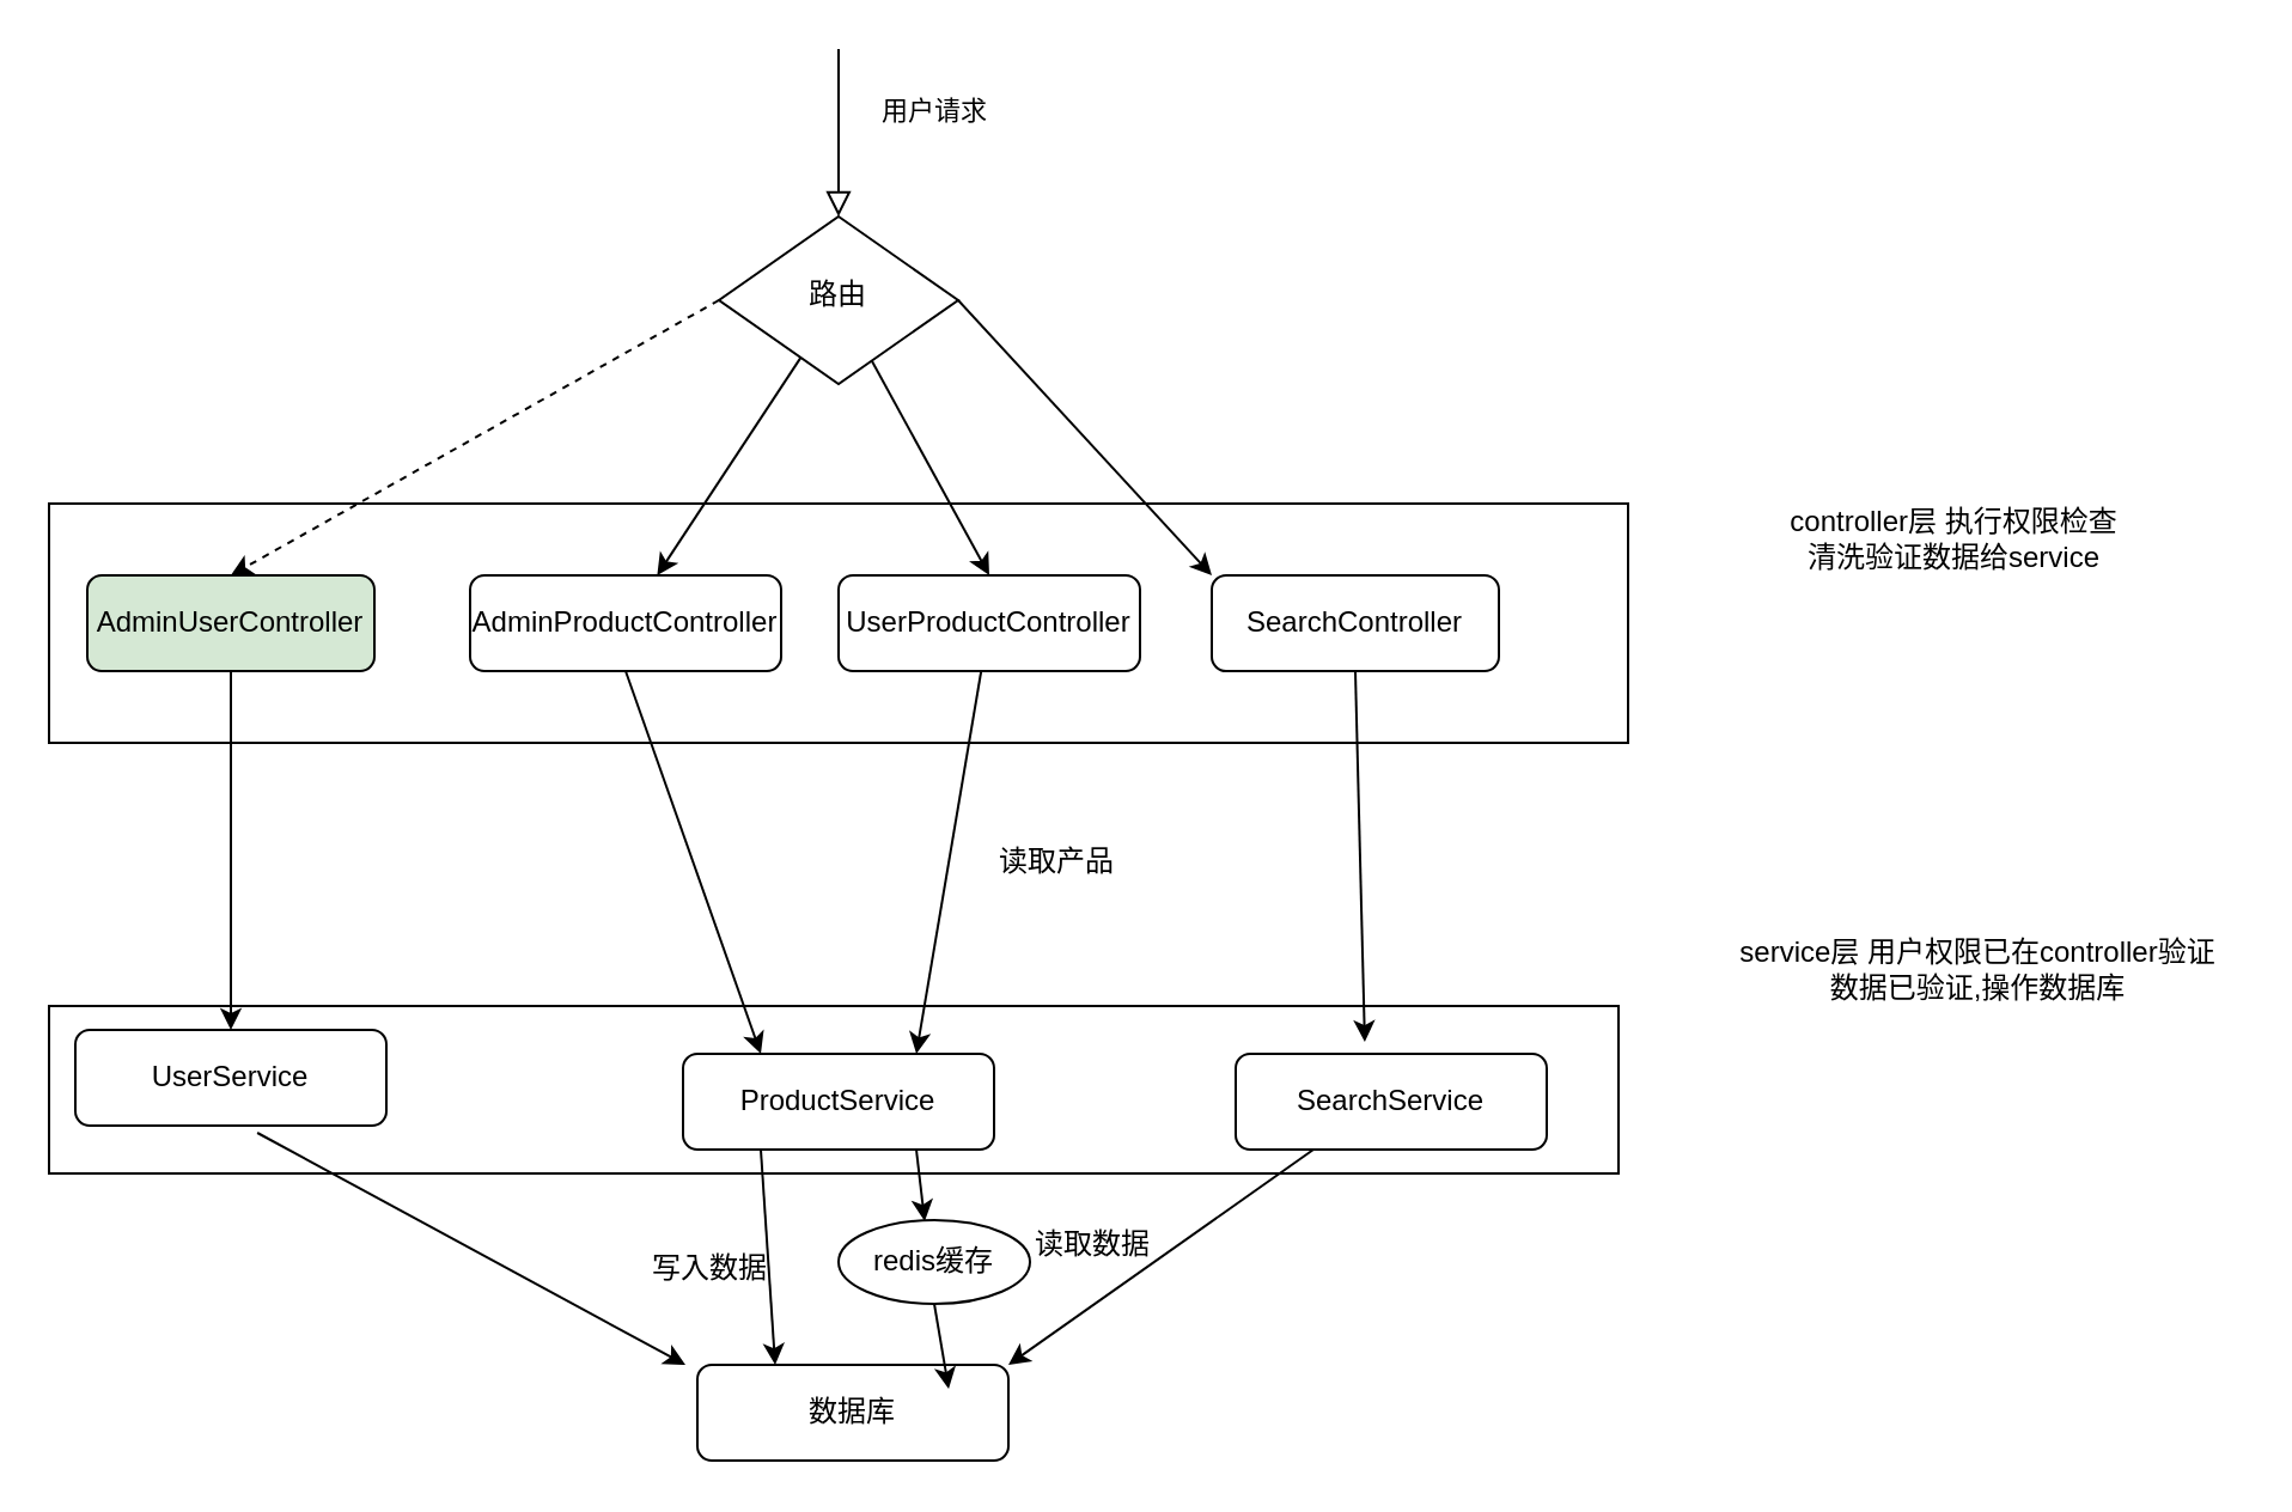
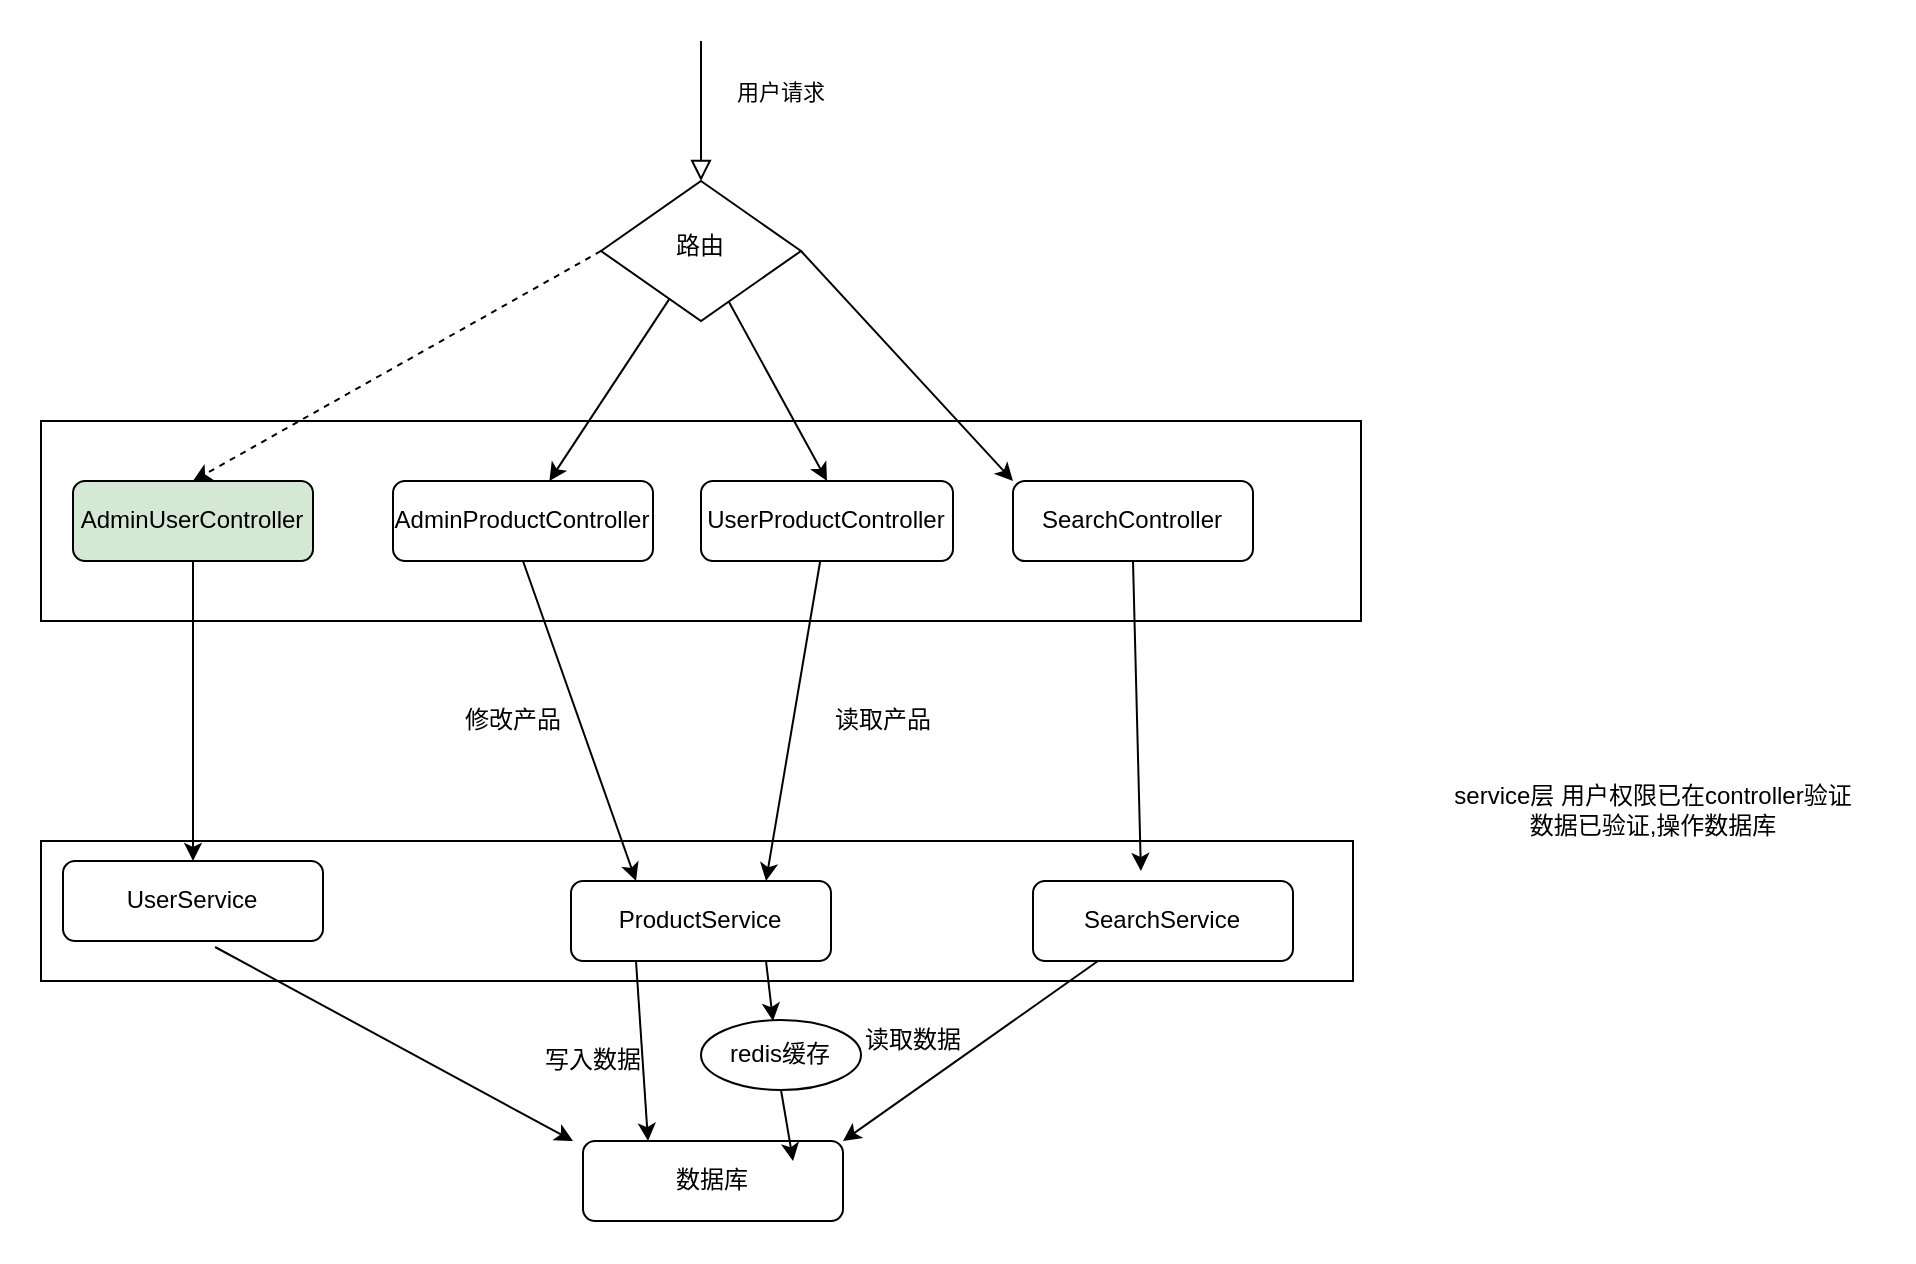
  <mxCell id="0" />
  <mxCell id="1" parent="0" />
  <mxCell id="2" value="" style="rounded=0;whiteSpace=wrap;html=1;" parent="1" vertex="1"><mxGeometry x="20" y="420" width="656" height="70" as="geometry" /></mxCell>
  <mxCell id="3" value="" style="rounded=0;whiteSpace=wrap;html=1;" parent="1" vertex="1"><mxGeometry x="20" y="210" width="660" height="100" as="geometry" /></mxCell>
  <mxCell id="4" value="用户请求" style="rounded=0;html=1;jettySize=auto;orthogonalLoop=1;fontSize=11;endArrow=block;endFill=0;endSize=8;strokeWidth=1;shadow=0;labelBackgroundColor=none;edgeStyle=orthogonalEdgeStyle;" parent="1" target="5" edge="1"><mxGeometry x="-0.25" y="40" relative="1" as="geometry"><mxPoint x="350" y="20" as="sourcePoint" /><Array as="points"><mxPoint x="350" y="30" /><mxPoint x="350" y="30" /></Array><mxPoint as="offset" /></mxGeometry></mxCell>
  <mxCell id="5" value="路由" style="rhombus;whiteSpace=wrap;html=1;shadow=0;fontFamily=Helvetica;fontSize=12;align=center;strokeWidth=1;spacing=6;spacingTop=-4;" parent="1" vertex="1"><mxGeometry x="300" y="90" width="100" height="70" as="geometry" /></mxCell>
  <mxCell id="6" value="UserProductController" style="rounded=1;whiteSpace=wrap;html=1;fontSize=12;glass=0;strokeWidth=1;shadow=0;" parent="1" vertex="1"><mxGeometry x="350" y="240" width="126" height="40" as="geometry" /></mxCell>
  <mxCell id="7" value="AdminUserController" style="rounded=1;whiteSpace=wrap;html=1;fontSize=12;glass=0;strokeWidth=1;shadow=0;fillColor=#d5e8d4;" parent="1" vertex="1"><mxGeometry x="36" y="240" width="120" height="40" as="geometry" /></mxCell>
  <mxCell id="8" value="" style="endArrow=classic;html=1;rounded=0;exitX=0;exitY=0.5;exitDx=0;exitDy=0;entryX=0.5;entryY=0;entryDx=0;entryDy=0;dashed=1;" parent="1" source="5" target="7" edge="1"><mxGeometry width="50" height="50" relative="1" as="geometry"><mxPoint x="326" y="380" as="sourcePoint" /><mxPoint x="376" y="330" as="targetPoint" /></mxGeometry></mxCell>
  <mxCell id="9" value="" style="endArrow=classic;html=1;rounded=0;entryX=0.5;entryY=0;entryDx=0;entryDy=0;" parent="1" source="5" target="6" edge="1"><mxGeometry width="50" height="50" relative="1" as="geometry"><mxPoint x="326" y="380" as="sourcePoint" /><mxPoint x="376" y="330" as="targetPoint" /><Array as="points" /></mxGeometry></mxCell>
  <mxCell id="10" value="SearchController" style="rounded=1;whiteSpace=wrap;html=1;fontSize=12;glass=0;strokeWidth=1;shadow=0;" parent="1" vertex="1"><mxGeometry x="506" y="240" width="120" height="40" as="geometry" /></mxCell>
  <mxCell id="11" value="" style="endArrow=classic;html=1;rounded=0;exitX=1;exitY=0.5;exitDx=0;exitDy=0;entryX=0;entryY=0;entryDx=0;entryDy=0;" parent="1" source="5" target="10" edge="1"><mxGeometry width="50" height="50" relative="1" as="geometry"><mxPoint x="326" y="380" as="sourcePoint" /><mxPoint x="376" y="330" as="targetPoint" /></mxGeometry></mxCell>
- <mxCell id="12" value="controller层 执行权限检查&lt;br&gt;清洗验证数据给service" style="text;html=1;align=center;verticalAlign=middle;resizable=0;points=[];autosize=1;strokeColor=none;fillColor=none;" parent="1" vertex="1"><mxGeometry x="736" y="205" width="160" height="40" as="geometry" /></mxCell>
  <mxCell id="13" value="" style="endArrow=classic;html=1;rounded=0;" parent="1" source="5" target="16" edge="1"><mxGeometry width="50" height="50" relative="1" as="geometry"><mxPoint x="326" y="380" as="sourcePoint" /><mxPoint x="376" y="330" as="targetPoint" /></mxGeometry></mxCell>
  <mxCell id="14" value="ProductService" style="rounded=1;whiteSpace=wrap;html=1;fontSize=12;glass=0;strokeWidth=1;shadow=0;" parent="1" vertex="1"><mxGeometry x="285" y="440" width="130" height="40" as="geometry" /></mxCell>
  <mxCell id="15" value="" style="endArrow=classic;html=1;rounded=0;entryX=0.25;entryY=0;entryDx=0;entryDy=0;exitX=0.5;exitY=1;exitDx=0;exitDy=0;" parent="1" source="16" target="14" edge="1"><mxGeometry width="50" height="50" relative="1" as="geometry"><mxPoint x="326" y="380" as="sourcePoint" /><mxPoint x="376" y="330" as="targetPoint" /></mxGeometry></mxCell>
  <mxCell id="16" value="AdminProductController" style="rounded=1;whiteSpace=wrap;html=1;fontSize=12;glass=0;strokeWidth=1;shadow=0;" parent="1" vertex="1"><mxGeometry x="196" y="240" width="130" height="40" as="geometry" /></mxCell>
  <mxCell id="17" value="" style="endArrow=classic;html=1;rounded=0;entryX=0.75;entryY=0;entryDx=0;entryDy=0;" parent="1" source="6" target="14" edge="1"><mxGeometry width="50" height="50" relative="1" as="geometry"><mxPoint x="326" y="380" as="sourcePoint" /><mxPoint x="376" y="330" as="targetPoint" /></mxGeometry></mxCell>
+ <mxCell id="18" value="修改产品" style="text;html=1;align=center;verticalAlign=middle;resizable=0;points=[];autosize=1;strokeColor=none;fillColor=none;" parent="1" vertex="1"><mxGeometry x="221" y="345" width="70" height="30" as="geometry" /></mxCell>
  <mxCell id="19" value="读取产品" style="text;html=1;align=center;verticalAlign=middle;resizable=0;points=[];autosize=1;strokeColor=none;fillColor=none;" parent="1" vertex="1"><mxGeometry x="406" y="345" width="70" height="30" as="geometry" /></mxCell>
  <mxCell id="20" value="数据库" style="rounded=1;whiteSpace=wrap;html=1;fontSize=12;glass=0;strokeWidth=1;shadow=0;" parent="1" vertex="1"><mxGeometry x="291" y="570" width="130" height="40" as="geometry" /></mxCell>
  <mxCell id="21" value="" style="endArrow=classic;html=1;rounded=0;exitX=0.25;exitY=1;exitDx=0;exitDy=0;entryX=0.25;entryY=0;entryDx=0;entryDy=0;" parent="1" source="14" target="20" edge="1"><mxGeometry width="50" height="50" relative="1" as="geometry"><mxPoint x="316" y="545" as="sourcePoint" /><mxPoint x="326" y="560" as="targetPoint" /></mxGeometry></mxCell>
  <mxCell id="22" value="写入数据" style="text;html=1;align=center;verticalAlign=middle;resizable=0;points=[];autosize=1;strokeColor=none;fillColor=none;" parent="1" vertex="1"><mxGeometry x="261" y="515" width="70" height="30" as="geometry" /></mxCell>
  <mxCell id="23" value="redis缓存" style="ellipse;whiteSpace=wrap;html=1;" parent="1" vertex="1"><mxGeometry x="350" y="509.5" width="80" height="35" as="geometry" /></mxCell>
  <mxCell id="24" value="" style="endArrow=classic;html=1;rounded=0;exitX=0.75;exitY=1;exitDx=0;exitDy=0;" parent="1" source="14" edge="1"><mxGeometry width="50" height="50" relative="1" as="geometry"><mxPoint x="326" y="480" as="sourcePoint" /><mxPoint x="386" y="510" as="targetPoint" /></mxGeometry></mxCell>
  <mxCell id="25" value="" style="endArrow=classic;html=1;rounded=0;exitX=0.5;exitY=1;exitDx=0;exitDy=0;entryX=0.808;entryY=0.25;entryDx=0;entryDy=0;entryPerimeter=0;" parent="1" source="23" target="20" edge="1"><mxGeometry width="50" height="50" relative="1" as="geometry"><mxPoint x="186" y="660" as="sourcePoint" /><mxPoint x="236" y="610" as="targetPoint" /></mxGeometry></mxCell>
  <mxCell id="26" value="读取数据" style="text;html=1;align=center;verticalAlign=middle;resizable=0;points=[];autosize=1;strokeColor=none;fillColor=none;" parent="1" vertex="1"><mxGeometry x="421" y="505" width="70" height="30" as="geometry" /></mxCell>
  <mxCell id="27" value="UserService" style="rounded=1;whiteSpace=wrap;html=1;fontSize=12;glass=0;strokeWidth=1;shadow=0;" parent="1" vertex="1"><mxGeometry x="31" y="430" width="130" height="40" as="geometry" /></mxCell>
  <mxCell id="28" value="" style="endArrow=classic;html=1;rounded=0;exitX=0.5;exitY=1;exitDx=0;exitDy=0;entryX=0.5;entryY=0;entryDx=0;entryDy=0;" parent="1" source="7" target="27" edge="1"><mxGeometry width="50" height="50" relative="1" as="geometry"><mxPoint x="96" y="400" as="sourcePoint" /><mxPoint x="146" y="350" as="targetPoint" /></mxGeometry></mxCell>
  <mxCell id="29" value="" style="endArrow=classic;html=1;rounded=0;exitX=0.585;exitY=1.075;exitDx=0;exitDy=0;exitPerimeter=0;" parent="1" source="27" edge="1"><mxGeometry width="50" height="50" relative="1" as="geometry"><mxPoint x="106" y="550" as="sourcePoint" /><mxPoint x="286" y="570" as="targetPoint" /></mxGeometry></mxCell>
  <mxCell id="30" value="SearchService" style="rounded=1;whiteSpace=wrap;html=1;fontSize=12;glass=0;strokeWidth=1;shadow=0;" parent="1" vertex="1"><mxGeometry x="516" y="440" width="130" height="40" as="geometry" /></mxCell>
  <mxCell id="31" value="" style="endArrow=classic;html=1;rounded=0;exitX=0.5;exitY=1;exitDx=0;exitDy=0;entryX=0.415;entryY=-0.125;entryDx=0;entryDy=0;entryPerimeter=0;" parent="1" source="10" target="30" edge="1"><mxGeometry width="50" height="50" relative="1" as="geometry"><mxPoint x="326" y="380" as="sourcePoint" /><mxPoint x="376" y="330" as="targetPoint" /></mxGeometry></mxCell>
  <mxCell id="32" value="" style="endArrow=classic;html=1;rounded=0;exitX=0.25;exitY=1;exitDx=0;exitDy=0;entryX=1;entryY=0;entryDx=0;entryDy=0;" parent="1" source="30" target="20" edge="1"><mxGeometry width="50" height="50" relative="1" as="geometry"><mxPoint x="556" y="530" as="sourcePoint" /><mxPoint x="606" y="480" as="targetPoint" /></mxGeometry></mxCell>
  <mxCell id="33" value="service层 用户权限已在controller验证&lt;br&gt;数据已验证,操作数据库" style="text;html=1;align=center;verticalAlign=middle;resizable=0;points=[];autosize=1;strokeColor=none;fillColor=none;" parent="1" vertex="1"><mxGeometry x="716" y="385" width="220" height="40" as="geometry" /></mxCell>
